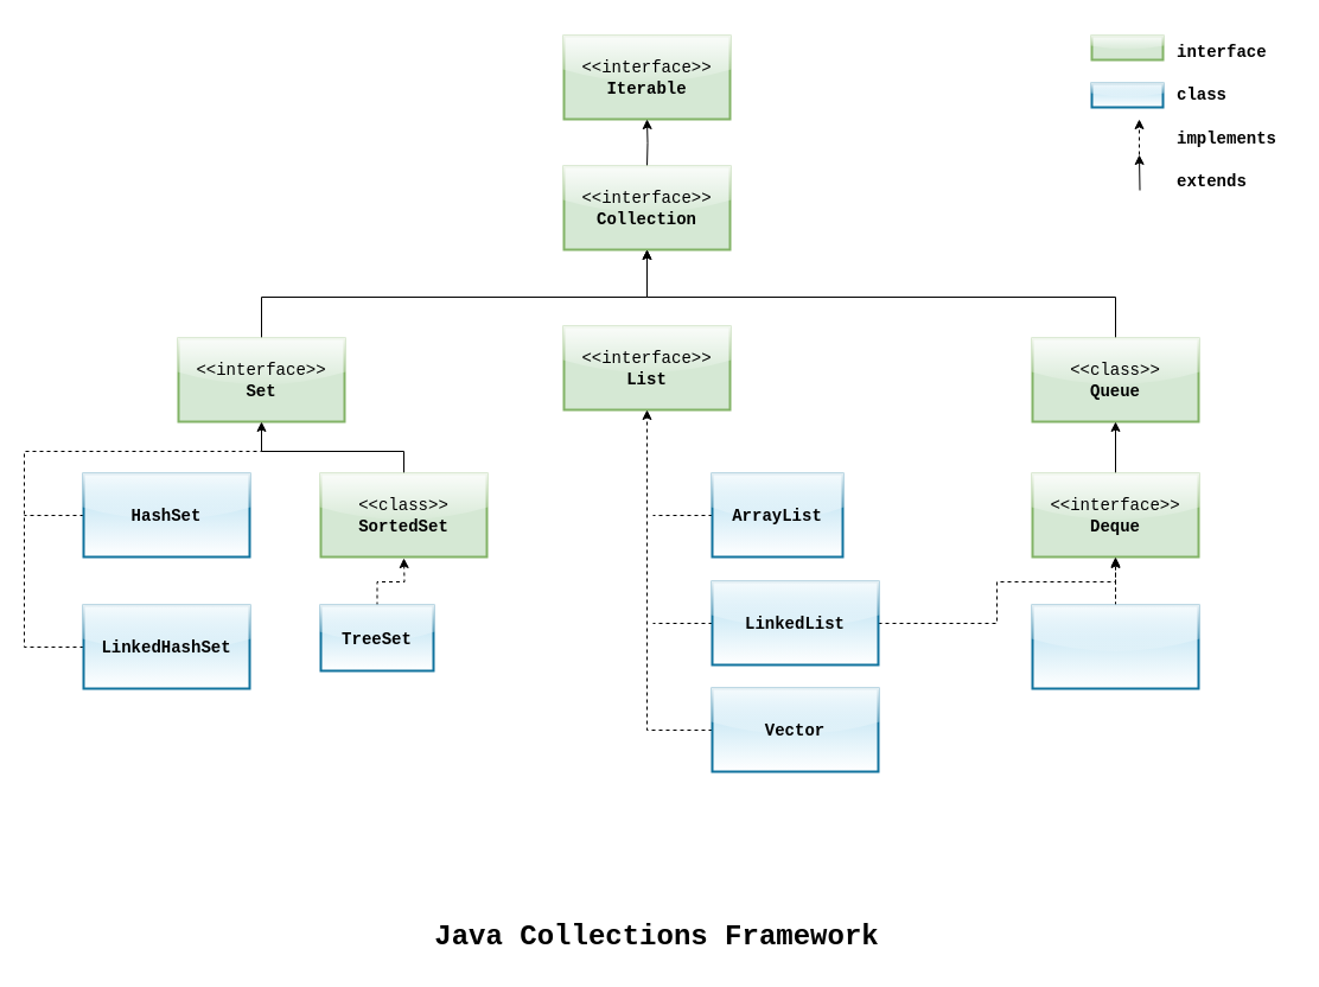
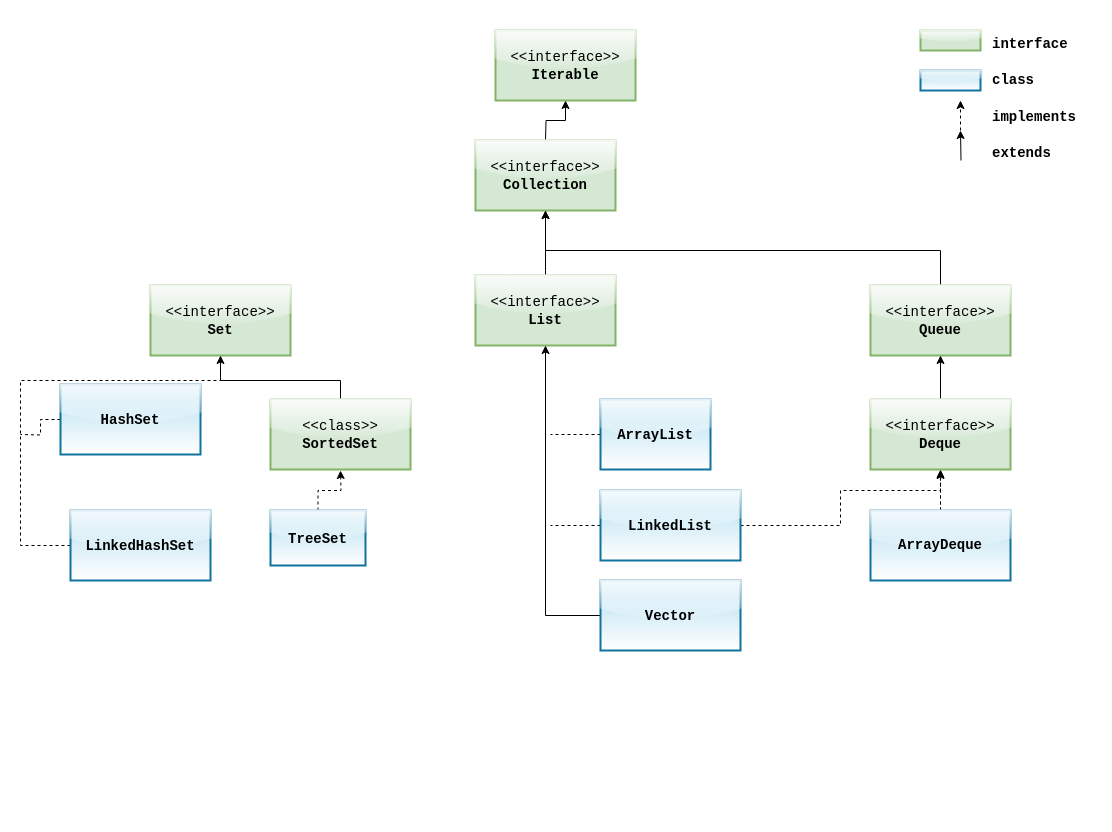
  <mxCell id="0" />
  <mxCell id="1" parent="0" />
  <mxCell id="2" style="edgeStyle=orthogonalEdgeStyle;rounded=0;orthogonalLoop=1;jettySize=auto;html=1;exitX=0.5;exitY=1;exitDx=0;exitDy=0;" parent="1" edge="1"><mxGeometry relative="1" as="geometry"><mxPoint x="339.5" y="150" as="sourcePoint" /><mxPoint x="339.5" y="150" as="targetPoint" /></mxGeometry></mxCell>
  <mxCell id="3" style="edgeStyle=orthogonalEdgeStyle;rounded=0;orthogonalLoop=1;jettySize=auto;html=1;exitX=0.5;exitY=1;exitDx=0;exitDy=0;" parent="1" edge="1"><mxGeometry relative="1" as="geometry"><mxPoint x="339.5" y="150" as="sourcePoint" /><mxPoint x="339.5" y="150" as="targetPoint" /></mxGeometry></mxCell>
- <mxCell id="4" value="&lt;p style=&quot;font-size: 14px&quot;&gt;&lt;span style=&quot;font-weight: normal ; font-size: 14px&quot;&gt;&lt;font face=&quot;Courier New&quot; style=&quot;font-size: 14px&quot;&gt;&amp;lt;&amp;lt;interface&amp;gt;&amp;gt;&lt;/font&gt;&lt;br style=&quot;font-size: 14px&quot;&gt;&lt;/span&gt;&lt;font style=&quot;font-family: &amp;#34;courier new&amp;#34; ; font-size: 14px&quot;&gt;&lt;b style=&quot;font-size: 14px&quot;&gt;Iterable&lt;/b&gt;&lt;/font&gt;&lt;/p&gt;" style="text;html=1;align=center;verticalAlign=middle;whiteSpace=wrap;rounded=0;shadow=0;glass=1;strokeWidth=2;labelBackgroundColor=none;fontSize=14;strokeColor=#82b366;fillColor=#d5e8d4;" parent="1" vertex="1"><mxGeometry x="475" y="30" width="140" height="70" as="geometry" /></mxCell>
+ <mxCell id="4" value="&lt;p style=&quot;font-size: 14px&quot;&gt;&lt;span style=&quot;font-weight: normal ; font-size: 14px&quot;&gt;&lt;font face=&quot;Courier New&quot; style=&quot;font-size: 14px&quot;&gt;&amp;lt;&amp;lt;interface&amp;gt;&amp;gt;&lt;/font&gt;&lt;br style=&quot;font-size: 14px&quot;&gt;&lt;/span&gt;&lt;font style=&quot;font-family: &amp;#34;courier new&amp;#34; ; font-size: 14px&quot;&gt;&lt;b style=&quot;font-size: 14px&quot;&gt;Iterable&lt;/b&gt;&lt;/font&gt;&lt;/p&gt;" style="text;html=1;align=center;verticalAlign=middle;whiteSpace=wrap;rounded=0;shadow=0;glass=1;strokeWidth=2;labelBackgroundColor=none;fontSize=14;strokeColor=#82b366;fillColor=#d5e8d4;" parent="1" vertex="1"><mxGeometry x="495" y="30" width="140" height="70" as="geometry" /></mxCell>
  <mxCell id="5" style="edgeStyle=orthogonalEdgeStyle;rounded=0;orthogonalLoop=1;jettySize=auto;html=0;exitX=0.5;exitY=0;exitDx=0;exitDy=0;entryX=0.5;entryY=1;entryDx=0;entryDy=0;fontFamily=Courier New;fontSize=14;fontColor=#000000;" parent="1" target="4" edge="1"><mxGeometry relative="1" as="geometry"><mxPoint x="545" y="140" as="sourcePoint" /></mxGeometry></mxCell>
- <mxCell id="6" value="Java Collections Framework" style="text;html=1;fontSize=24;fontStyle=1;verticalAlign=middle;align=center;shadow=0;glass=0;labelBackgroundColor=none;fontFamily=Courier New;rounded=1;fillColor=#ffffff;" parent="1" vertex="1"><mxGeometry x="320" y="770" width="466" height="40" as="geometry" /></mxCell>
  <mxCell id="7" value="&lt;p style=&quot;font-size: 14px&quot;&gt;&lt;span style=&quot;font-weight: normal ; font-size: 14px&quot;&gt;&lt;font face=&quot;Courier New&quot; style=&quot;font-size: 14px&quot;&gt;&amp;lt;&amp;lt;interface&amp;gt;&amp;gt;&lt;/font&gt;&lt;br style=&quot;font-size: 14px&quot;&gt;&lt;/span&gt;&lt;font face=&quot;courier new&quot;&gt;&lt;b&gt;Collection&lt;/b&gt;&lt;/font&gt;&lt;/p&gt;" style="text;html=1;align=center;verticalAlign=middle;whiteSpace=wrap;rounded=0;shadow=0;glass=1;strokeWidth=2;labelBackgroundColor=none;fontSize=14;strokeColor=#82b366;fillColor=#d5e8d4;" parent="1" vertex="1"><mxGeometry x="475" y="140" width="140" height="70" as="geometry" /></mxCell>
- <mxCell id="8" style="edgeStyle=orthogonalEdgeStyle;rounded=0;orthogonalLoop=1;jettySize=auto;html=0;exitX=0.5;exitY=0;exitDx=0;exitDy=0;entryX=0.5;entryY=1;entryDx=0;entryDy=0;fontFamily=Courier New;fontSize=14;fontColor=#000000;" parent="1" source="9" target="7" edge="1"><mxGeometry relative="1" as="geometry"><Array as="points"><mxPoint x="220" y="250" /><mxPoint x="545" y="250" /></Array></mxGeometry></mxCell>
  <mxCell id="9" value="&lt;p style=&quot;font-size: 14px&quot;&gt;&lt;span style=&quot;font-weight: normal ; font-size: 14px&quot;&gt;&lt;font face=&quot;Courier New&quot; style=&quot;font-size: 14px&quot;&gt;&amp;lt;&amp;lt;interface&amp;gt;&amp;gt;&lt;/font&gt;&lt;br style=&quot;font-size: 14px&quot;&gt;&lt;/span&gt;&lt;font face=&quot;courier new&quot;&gt;&lt;b&gt;Set&lt;/b&gt;&lt;/font&gt;&lt;/p&gt;" style="text;html=1;align=center;verticalAlign=middle;whiteSpace=wrap;rounded=0;shadow=0;glass=1;strokeWidth=2;labelBackgroundColor=none;fontSize=14;strokeColor=#82b366;fillColor=#d5e8d4;" parent="1" vertex="1"><mxGeometry x="150" y="285" width="140" height="70" as="geometry" /></mxCell>
+ <mxCell id="10" style="edgeStyle=orthogonalEdgeStyle;rounded=0;orthogonalLoop=1;jettySize=auto;html=0;exitX=0.5;exitY=0;exitDx=0;exitDy=0;entryX=0.5;entryY=1;entryDx=0;entryDy=0;fontFamily=Courier New;fontSize=14;fontColor=#000000;" parent="1" source="11" target="7" edge="1"><mxGeometry relative="1" as="geometry"><Array as="points"><mxPoint x="545" y="270" /><mxPoint x="545" y="270" /></Array></mxGeometry></mxCell>
  <mxCell id="11" value="&lt;p style=&quot;font-size: 14px&quot;&gt;&lt;span style=&quot;font-weight: normal ; font-size: 14px&quot;&gt;&lt;font face=&quot;Courier New&quot; style=&quot;font-size: 14px&quot;&gt;&amp;lt;&amp;lt;interface&amp;gt;&amp;gt;&lt;/font&gt;&lt;br style=&quot;font-size: 14px&quot;&gt;&lt;/span&gt;&lt;font face=&quot;courier new&quot;&gt;&lt;b&gt;List&lt;/b&gt;&lt;/font&gt;&lt;/p&gt;" style="text;html=1;align=center;verticalAlign=middle;whiteSpace=wrap;rounded=0;shadow=0;glass=1;strokeWidth=2;labelBackgroundColor=none;fontSize=14;strokeColor=#82b366;fillColor=#d5e8d4;" parent="1" vertex="1"><mxGeometry x="475" y="275" width="140" height="70" as="geometry" /></mxCell>
- <mxCell id="12" style="edgeStyle=orthogonalEdgeStyle;rounded=0;orthogonalLoop=1;jettySize=auto;html=1;exitX=0;exitY=0.5;exitDx=0;exitDy=0;dashed=1;startArrow=none;startFill=0;endArrow=classic;endFill=1;entryX=0.5;entryY=1;entryDx=0;entryDy=0;" parent="1" source="13" target="11" edge="1"><mxGeometry relative="1" as="geometry"><mxPoint x="540" y="400" as="targetPoint" /></mxGeometry></mxCell>
+ <mxCell id="12" style="edgeStyle=orthogonalEdgeStyle;rounded=0;orthogonalLoop=1;jettySize=auto;html=1;exitX=0;exitY=0.5;exitDx=0;exitDy=0;dashed=0;startArrow=none;startFill=0;endArrow=classic;endFill=1;entryX=0.5;entryY=1;entryDx=0;entryDy=0;" parent="1" source="13" target="11" edge="1"><mxGeometry relative="1" as="geometry"><mxPoint x="540" y="400" as="targetPoint" /></mxGeometry></mxCell>
  <mxCell id="13" value="&lt;p style=&quot;font-size: 14px&quot;&gt;&lt;font face=&quot;Courier New&quot;&gt;&lt;b&gt;Vector&lt;/b&gt;&lt;/font&gt;&lt;/p&gt;" style="text;html=1;align=center;verticalAlign=middle;whiteSpace=wrap;rounded=0;shadow=0;glass=1;strokeWidth=2;labelBackgroundColor=none;fontSize=14;strokeColor=#10739e;fillColor=#b1ddf0;gradientColor=#ffffff;" parent="1" vertex="1"><mxGeometry x="600" y="580" width="140" height="70" as="geometry" /></mxCell>
  <mxCell id="14" style="edgeStyle=orthogonalEdgeStyle;rounded=0;orthogonalLoop=1;jettySize=auto;html=1;exitX=0;exitY=0.5;exitDx=0;exitDy=0;dashed=1;startArrow=none;startFill=0;endArrow=none;endFill=0;" parent="1" source="15" edge="1"><mxGeometry relative="1" as="geometry"><mxPoint x="550" y="434" as="targetPoint" /><Array as="points"><mxPoint x="550" y="434" /><mxPoint x="550" y="434" /></Array></mxGeometry></mxCell>
  <mxCell id="15" value="&lt;p style=&quot;font-size: 14px&quot;&gt;&lt;font face=&quot;Courier New&quot;&gt;&lt;b&gt;ArrayList&lt;/b&gt;&lt;/font&gt;&lt;/p&gt;" style="text;html=1;align=center;verticalAlign=middle;whiteSpace=wrap;rounded=0;shadow=0;glass=1;strokeWidth=2;labelBackgroundColor=none;fontSize=14;strokeColor=#10739e;fillColor=#b1ddf0;gradientColor=#ffffff;" parent="1" vertex="1"><mxGeometry x="600" y="399" width="110" height="70" as="geometry" /></mxCell>
  <mxCell id="16" style="edgeStyle=orthogonalEdgeStyle;rounded=0;orthogonalLoop=1;jettySize=auto;html=1;exitX=0;exitY=0.5;exitDx=0;exitDy=0;dashed=1;startArrow=none;startFill=0;endArrow=none;endFill=0;" parent="1" source="18" edge="1"><mxGeometry relative="1" as="geometry"><mxPoint x="550" y="525" as="targetPoint" /><Array as="points"><mxPoint x="560" y="525" /><mxPoint x="560" y="525" /></Array></mxGeometry></mxCell>
  <mxCell id="17" style="edgeStyle=orthogonalEdgeStyle;rounded=0;orthogonalLoop=1;jettySize=auto;html=1;dashed=1;startArrow=none;startFill=0;endArrow=none;endFill=0;exitX=1;exitY=0.5;exitDx=0;exitDy=0;" parent="1" source="18" edge="1"><mxGeometry relative="1" as="geometry"><mxPoint x="940" y="480" as="targetPoint" /><Array as="points"><mxPoint x="840" y="525" /><mxPoint x="840" y="490" /><mxPoint x="940" y="490" /></Array></mxGeometry></mxCell>
  <mxCell id="18" value="&lt;p style=&quot;font-size: 14px&quot;&gt;&lt;font face=&quot;Courier New&quot;&gt;&lt;b&gt;LinkedList&lt;/b&gt;&lt;/font&gt;&lt;/p&gt;" style="text;html=1;align=center;verticalAlign=middle;whiteSpace=wrap;rounded=0;shadow=0;glass=1;strokeWidth=2;labelBackgroundColor=none;fontSize=14;strokeColor=#10739e;fillColor=#b1ddf0;gradientColor=#ffffff;" parent="1" vertex="1"><mxGeometry x="600" y="490" width="140" height="70" as="geometry" /></mxCell>
  <mxCell id="19" style="edgeStyle=orthogonalEdgeStyle;rounded=0;orthogonalLoop=1;jettySize=auto;html=0;exitX=0.5;exitY=0;exitDx=0;exitDy=0;entryX=0.5;entryY=1;entryDx=0;entryDy=0;fontFamily=Courier New;fontSize=14;fontColor=#000000;" parent="1" source="20" target="7" edge="1"><mxGeometry relative="1" as="geometry"><Array as="points"><mxPoint x="940" y="250" /><mxPoint x="545" y="250" /></Array></mxGeometry></mxCell>
- <mxCell id="20" value="&lt;p style=&quot;font-size: 14px&quot;&gt;&lt;span style=&quot;font-weight: normal ; font-size: 14px&quot;&gt;&lt;font face=&quot;Courier New&quot; style=&quot;font-size: 14px&quot;&gt;&amp;lt;&amp;lt;class&amp;gt;&amp;gt;&lt;/font&gt;&lt;br style=&quot;font-size: 14px&quot;&gt;&lt;/span&gt;&lt;font face=&quot;courier new&quot;&gt;&lt;b&gt;Queue&lt;/b&gt;&lt;/font&gt;&lt;/p&gt;" style="text;html=1;align=center;verticalAlign=middle;whiteSpace=wrap;rounded=0;shadow=0;glass=1;strokeWidth=2;labelBackgroundColor=none;fontSize=14;strokeColor=#82b366;fillColor=#d5e8d4;" parent="1" vertex="1"><mxGeometry x="870" y="285" width="140" height="70" as="geometry" /></mxCell>
+ <mxCell id="20" value="&lt;p style=&quot;font-size: 14px&quot;&gt;&lt;span style=&quot;font-weight: normal ; font-size: 14px&quot;&gt;&lt;font face=&quot;Courier New&quot; style=&quot;font-size: 14px&quot;&gt;&amp;lt;&amp;lt;interface&amp;gt;&amp;gt;&lt;/font&gt;&lt;br style=&quot;font-size: 14px&quot;&gt;&lt;/span&gt;&lt;font face=&quot;courier new&quot;&gt;&lt;b&gt;Queue&lt;/b&gt;&lt;/font&gt;&lt;/p&gt;" style="text;html=1;align=center;verticalAlign=middle;whiteSpace=wrap;rounded=0;shadow=0;glass=1;strokeWidth=2;labelBackgroundColor=none;fontSize=14;strokeColor=#82b366;fillColor=#d5e8d4;" parent="1" vertex="1"><mxGeometry x="870" y="285" width="140" height="70" as="geometry" /></mxCell>
  <mxCell id="21" style="edgeStyle=orthogonalEdgeStyle;rounded=0;orthogonalLoop=1;jettySize=auto;html=0;exitX=0.5;exitY=0;exitDx=0;exitDy=0;entryX=0.5;entryY=1;entryDx=0;entryDy=0;fontFamily=Courier New;fontSize=14;fontColor=#000000;" parent="1" source="22" target="20" edge="1"><mxGeometry relative="1" as="geometry" /></mxCell>
  <mxCell id="22" value="&lt;p style=&quot;font-size: 14px&quot;&gt;&lt;span style=&quot;font-weight: normal ; font-size: 14px&quot;&gt;&lt;font face=&quot;Courier New&quot; style=&quot;font-size: 14px&quot;&gt;&amp;lt;&amp;lt;interface&amp;gt;&amp;gt;&lt;/font&gt;&lt;br style=&quot;font-size: 14px&quot;&gt;&lt;/span&gt;&lt;font face=&quot;courier new&quot;&gt;&lt;b&gt;Deque&lt;/b&gt;&lt;/font&gt;&lt;/p&gt;" style="text;html=1;align=center;verticalAlign=middle;whiteSpace=wrap;rounded=0;shadow=0;glass=1;strokeWidth=2;labelBackgroundColor=none;fontSize=14;strokeColor=#82b366;fillColor=#d5e8d4;" parent="1" vertex="1"><mxGeometry x="870" y="399" width="140" height="70" as="geometry" /></mxCell>
  <mxCell id="23" style="edgeStyle=orthogonalEdgeStyle;rounded=0;orthogonalLoop=1;jettySize=auto;html=0;exitX=0.5;exitY=0;exitDx=0;exitDy=0;fontFamily=Courier New;fontSize=14;fontColor=#000000;dashed=1;" parent="1" source="25" edge="1"><mxGeometry relative="1" as="geometry"><mxPoint x="940" y="470" as="targetPoint" /></mxGeometry></mxCell>
  <mxCell id="24" value="" style="edgeStyle=none;rounded=0;orthogonalLoop=1;jettySize=auto;html=1;dashed=1;" parent="1" source="25" target="22" edge="1"><mxGeometry relative="1" as="geometry" /></mxCell>
  <mxCell id="25" value="&lt;p&gt;&lt;/p&gt;&lt;div style=&quot;text-align: justify&quot;&gt;&lt;br&gt;&lt;/div&gt;&lt;p&gt;&lt;/p&gt;" style="text;html=1;align=center;verticalAlign=middle;whiteSpace=wrap;rounded=0;shadow=0;glass=1;strokeWidth=2;labelBackgroundColor=none;fontSize=14;strokeColor=#10739e;fillColor=#b1ddf0;gradientColor=#ffffff;" parent="1" vertex="1"><mxGeometry x="870" y="510" width="140" height="70" as="geometry" /></mxCell>
  <mxCell id="26" style="edgeStyle=orthogonalEdgeStyle;rounded=0;orthogonalLoop=1;jettySize=auto;html=1;exitX=0;exitY=0.5;exitDx=0;exitDy=0;dashed=1;startArrow=none;startFill=0;endArrow=none;endFill=0;" parent="1" source="27" edge="1"><mxGeometry relative="1" as="geometry"><mxPoint x="20" y="434" as="targetPoint" /></mxGeometry></mxCell>
- <mxCell id="27" value="&lt;p style=&quot;font-size: 14px&quot;&gt;&lt;font face=&quot;Courier New&quot;&gt;&lt;b&gt;HashSet&lt;/b&gt;&lt;/font&gt;&lt;/p&gt;" style="text;html=1;align=center;verticalAlign=middle;whiteSpace=wrap;rounded=0;shadow=0;glass=1;strokeWidth=2;labelBackgroundColor=none;fontSize=14;strokeColor=#10739e;fillColor=#b1ddf0;gradientColor=#ffffff;" parent="1" vertex="1"><mxGeometry x="70" y="399" width="140" height="70" as="geometry" /></mxCell>
+ <mxCell id="27" value="&lt;p style=&quot;font-size: 14px&quot;&gt;&lt;font face=&quot;Courier New&quot;&gt;&lt;b&gt;HashSet&lt;/b&gt;&lt;/font&gt;&lt;/p&gt;" style="text;html=1;align=center;verticalAlign=middle;whiteSpace=wrap;rounded=0;shadow=0;glass=1;strokeWidth=2;labelBackgroundColor=none;fontSize=14;strokeColor=#10739e;fillColor=#b1ddf0;gradientColor=#ffffff;" parent="1" vertex="1"><mxGeometry x="60" y="384" width="140" height="70" as="geometry" /></mxCell>
  <mxCell id="28" style="edgeStyle=orthogonalEdgeStyle;rounded=0;orthogonalLoop=1;jettySize=auto;html=1;exitX=0;exitY=0.5;exitDx=0;exitDy=0;dashed=1;startArrow=none;startFill=0;endArrow=none;endFill=0;" parent="1" source="29" edge="1"><mxGeometry relative="1" as="geometry"><mxPoint x="220" y="360" as="targetPoint" /><Array as="points"><mxPoint x="20" y="545" /><mxPoint x="20" y="380" /><mxPoint x="220" y="380" /></Array></mxGeometry></mxCell>
  <mxCell id="29" value="&lt;p style=&quot;font-size: 14px&quot;&gt;&lt;font face=&quot;Courier New&quot;&gt;&lt;b&gt;LinkedHashSet&lt;/b&gt;&lt;/font&gt;&lt;/p&gt;" style="text;html=1;align=center;verticalAlign=middle;whiteSpace=wrap;rounded=0;shadow=0;glass=1;strokeWidth=2;labelBackgroundColor=none;fontSize=14;strokeColor=#10739e;fillColor=#b1ddf0;gradientColor=#ffffff;" parent="1" vertex="1"><mxGeometry x="70" y="510" width="140" height="70" as="geometry" /></mxCell>
  <mxCell id="30" style="edgeStyle=orthogonalEdgeStyle;rounded=0;orthogonalLoop=1;jettySize=auto;html=0;exitX=0.5;exitY=0;exitDx=0;exitDy=0;entryX=0.5;entryY=1;entryDx=0;entryDy=0;fontFamily=Courier New;fontSize=14;fontColor=#000000;" parent="1" source="31" target="9" edge="1"><mxGeometry relative="1" as="geometry"><Array as="points"><mxPoint x="340" y="380" /><mxPoint x="220" y="380" /></Array></mxGeometry></mxCell>
  <mxCell id="31" value="&lt;p style=&quot;font-size: 14px&quot;&gt;&lt;span style=&quot;font-weight: normal ; font-size: 14px&quot;&gt;&lt;font face=&quot;Courier New&quot; style=&quot;font-size: 14px&quot;&gt;&amp;lt;&amp;lt;class&amp;gt;&amp;gt;&lt;/font&gt;&lt;br style=&quot;font-size: 14px&quot;&gt;&lt;/span&gt;&lt;font face=&quot;courier new&quot;&gt;&lt;b&gt;SortedSet&lt;/b&gt;&lt;/font&gt;&lt;/p&gt;" style="text;html=1;align=center;verticalAlign=middle;whiteSpace=wrap;rounded=0;shadow=0;glass=1;strokeWidth=2;labelBackgroundColor=none;fontSize=14;strokeColor=#82b366;fillColor=#d5e8d4;" parent="1" vertex="1"><mxGeometry x="270" y="399" width="140" height="70" as="geometry" /></mxCell>
  <mxCell id="32" style="edgeStyle=orthogonalEdgeStyle;rounded=0;orthogonalLoop=1;jettySize=auto;html=1;dashed=1;startArrow=none;startFill=0;endArrow=classic;endFill=1;" parent="1" source="33" edge="1"><mxGeometry relative="1" as="geometry"><mxPoint x="340" y="470" as="targetPoint" /></mxGeometry></mxCell>
  <mxCell id="33" value="&lt;p style=&quot;font-size: 14px&quot;&gt;&lt;font face=&quot;Courier New&quot;&gt;&lt;b&gt;TreeSet&lt;/b&gt;&lt;/font&gt;&lt;/p&gt;" style="text;html=1;align=center;verticalAlign=middle;whiteSpace=wrap;rounded=0;shadow=0;glass=1;strokeWidth=2;labelBackgroundColor=none;fontSize=14;strokeColor=#10739e;fillColor=#b1ddf0;gradientColor=#ffffff;" parent="1" vertex="1"><mxGeometry x="270" y="510" width="95" height="55" as="geometry" /></mxCell>
+ <mxCell id="34" value="&lt;b&gt;ArrayDeque&lt;/b&gt;" style="text;html=1;strokeColor=none;fillColor=none;align=center;verticalAlign=middle;whiteSpace=wrap;rounded=0;shadow=0;glass=1;labelBackgroundColor=none;fontFamily=Courier New;fontSize=14;fontColor=#000000;" parent="1" vertex="1"><mxGeometry x="890" y="535" width="100" height="20" as="geometry" /></mxCell>
  <mxCell id="35" value="&lt;p style=&quot;font-size: 14px&quot;&gt;&lt;br&gt;&lt;/p&gt;" style="text;html=1;align=center;verticalAlign=middle;whiteSpace=wrap;rounded=0;shadow=0;glass=1;strokeWidth=2;labelBackgroundColor=none;fontSize=14;strokeColor=#82b366;fillColor=#d5e8d4;" parent="1" vertex="1"><mxGeometry x="920" y="30" width="60" height="20" as="geometry" /></mxCell>
  <mxCell id="36" value="&lt;p style=&quot;font-size: 14px&quot;&gt;&lt;br&gt;&lt;/p&gt;" style="text;html=1;align=center;verticalAlign=middle;whiteSpace=wrap;rounded=0;shadow=0;glass=1;strokeWidth=2;labelBackgroundColor=none;fontSize=14;strokeColor=#10739e;fillColor=#b1ddf0;gradientColor=#ffffff;" parent="1" vertex="1"><mxGeometry x="920" y="70" width="60" height="20" as="geometry" /></mxCell>
  <mxCell id="37" value="" style="endArrow=classic;html=1;dashed=1;" parent="1" edge="1"><mxGeometry width="50" height="50" relative="1" as="geometry"><mxPoint x="960" y="130" as="sourcePoint" /><mxPoint x="960" y="100" as="targetPoint" /></mxGeometry></mxCell>
  <mxCell id="38" value="" style="endArrow=classic;html=1;" parent="1" edge="1"><mxGeometry width="50" height="50" relative="1" as="geometry"><mxPoint x="960.5" y="160" as="sourcePoint" /><mxPoint x="960" y="130" as="targetPoint" /><Array as="points"><mxPoint x="960" y="130" /></Array></mxGeometry></mxCell>
  <mxCell id="39" value="&lt;b style=&quot;line-height: 130%&quot;&gt;interface&lt;br&gt;&lt;br&gt;class&lt;br&gt;&lt;br&gt;&lt;div&gt;&lt;b&gt;implements&lt;/b&gt;&lt;/div&gt;&lt;br&gt;&lt;div&gt;&lt;b&gt;extends&lt;/b&gt;&lt;/div&gt;&lt;/b&gt;" style="text;html=1;strokeColor=none;fillColor=none;align=left;verticalAlign=middle;whiteSpace=wrap;rounded=0;shadow=0;glass=1;labelBackgroundColor=none;fontFamily=Courier New;fontSize=14;fontColor=#000000;strokeWidth=2;" parent="1" vertex="1"><mxGeometry x="990" y="20" width="100" height="155" as="geometry" /></mxCell>
  <mxCell id="40" style="edgeStyle=orthogonalEdgeStyle;rounded=0;orthogonalLoop=1;jettySize=auto;html=1;exitX=0.5;exitY=1;exitDx=0;exitDy=0;startArrow=none;startFill=0;endArrow=none;endFill=0;" parent="1" edge="1"><mxGeometry relative="1" as="geometry"><mxPoint x="1035" y="50" as="sourcePoint" /><mxPoint x="1035" y="50" as="targetPoint" /></mxGeometry></mxCell>
  <mxCell id="41" style="edgeStyle=orthogonalEdgeStyle;rounded=0;orthogonalLoop=1;jettySize=auto;html=1;exitX=0.5;exitY=1;exitDx=0;exitDy=0;startArrow=none;startFill=0;endArrow=none;endFill=0;" parent="1" edge="1"><mxGeometry relative="1" as="geometry"><mxPoint x="1030" y="160" as="sourcePoint" /><mxPoint x="1030" y="160" as="targetPoint" /></mxGeometry></mxCell>
